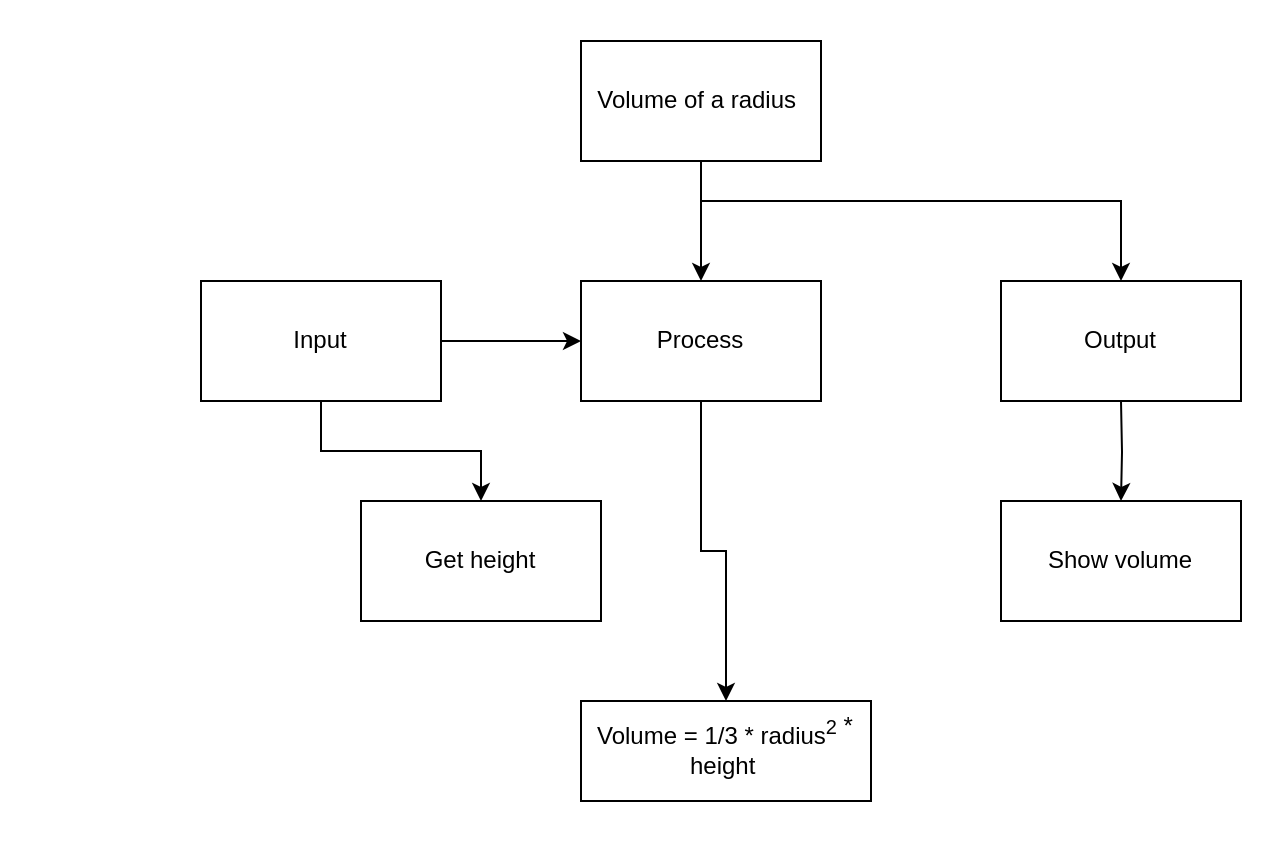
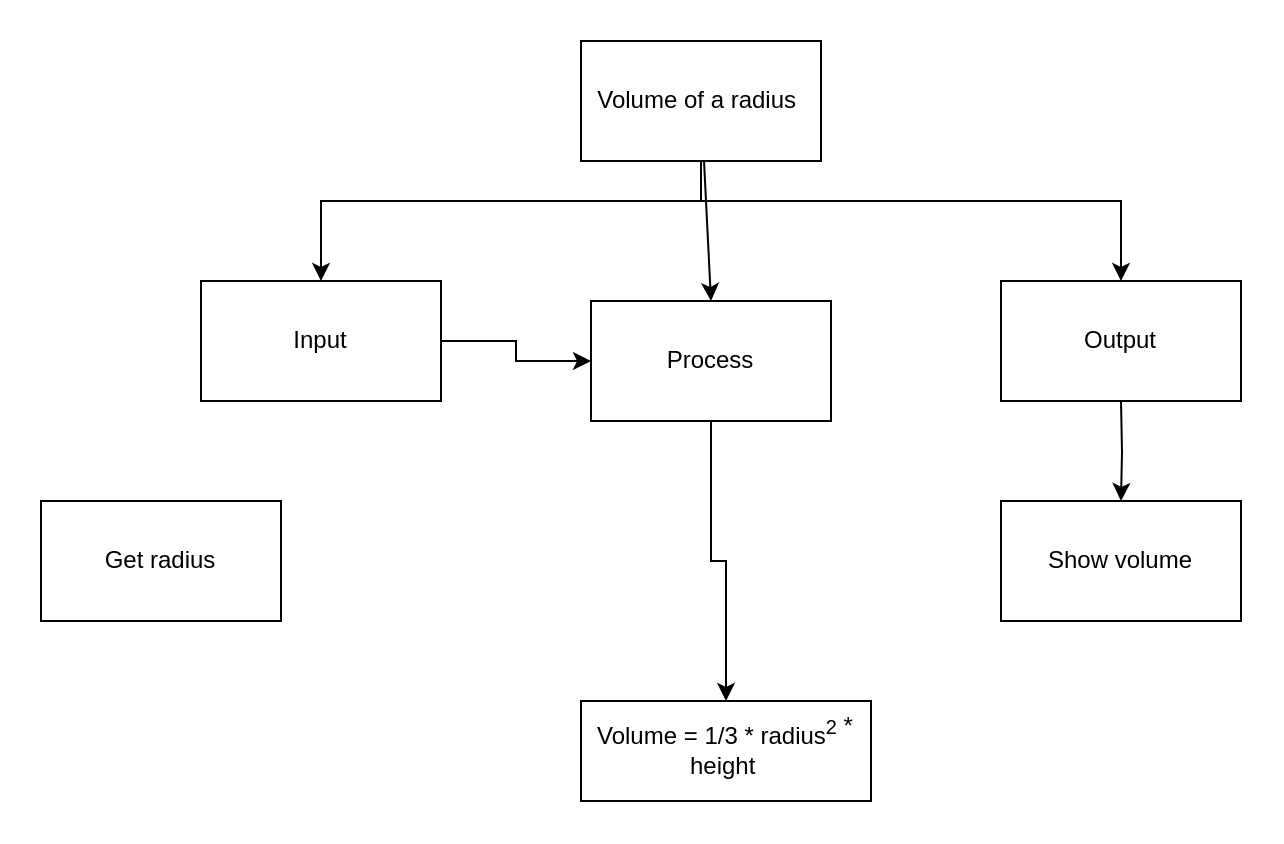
  <mxCell id="0" />
  <mxCell id="1" parent="0" />
  <mxCell id="2" style="edgeStyle=none;html=1;entryX=0.5;entryY=0;entryDx=0;entryDy=0;" edge="1" parent="1" source="5" target="13"><mxGeometry relative="1" as="geometry" /></mxCell>
  <mxCell id="3" style="edgeStyle=orthogonalEdgeStyle;html=1;entryX=0.5;entryY=0;entryDx=0;entryDy=0;rounded=0;" edge="1" parent="1" source="5" target="11"><mxGeometry relative="1" as="geometry"><mxPoint x="560" y="140" as="targetPoint" /><Array as="points"><mxPoint x="350" y="100" /><mxPoint x="560" y="100" /></Array></mxGeometry></mxCell>
+ <mxCell id="4" style="edgeStyle=orthogonalEdgeStyle;rounded=0;html=1;" edge="1" parent="1" source="5" target="16"><mxGeometry relative="1" as="geometry"><Array as="points"><mxPoint x="350" y="100" /><mxPoint x="160" y="100" /></Array></mxGeometry></mxCell>
  <mxCell id="5" value="Volume of a radius&amp;nbsp;" style="rounded=0;whiteSpace=wrap;html=1;" parent="1" vertex="1"><mxGeometry x="290" y="20" width="120" height="60" as="geometry" /></mxCell>
  <mxCell id="6" value="Show volume" style="rounded=0;whiteSpace=wrap;html=1;" parent="1" vertex="1"><mxGeometry x="500" y="250" width="120" height="60" as="geometry" /></mxCell>
  <mxCell id="7" value="Volume = 1/3 * radius&lt;sup&gt;2&lt;span style=&quot;font-size: 12px&quot;&gt;&amp;nbsp;* height&lt;/span&gt;&lt;/sup&gt;&lt;span style=&quot;font-size: 8.333px&quot;&gt;&amp;nbsp;&lt;/span&gt;" style="rounded=0;whiteSpace=wrap;html=1;" parent="1" vertex="1"><mxGeometry x="290" y="350" width="145" height="50" as="geometry" /></mxCell>
- <mxCell id="8" value="Get height" style="rounded=0;whiteSpace=wrap;html=1;" parent="1" vertex="1"><mxGeometry x="180" y="250" width="120" height="60" as="geometry" /></mxCell>
+ <mxCell id="9" value="Get radius" style="rounded=0;whiteSpace=wrap;html=1;" parent="1" vertex="1"><mxGeometry x="20" y="250" width="120" height="60" as="geometry" /></mxCell>
  <mxCell id="10" style="edgeStyle=orthogonalEdgeStyle;rounded=0;html=1;entryX=0.5;entryY=0;entryDx=0;entryDy=0;" edge="1" parent="1" target="6"><mxGeometry relative="1" as="geometry"><mxPoint x="560" y="200" as="sourcePoint" /><mxPoint x="560" y="290" as="targetPoint" /></mxGeometry></mxCell>
  <mxCell id="11" value="Output" style="rounded=0;whiteSpace=wrap;html=1;" parent="1" vertex="1"><mxGeometry x="500" y="140" width="120" height="60" as="geometry" /></mxCell>
  <mxCell id="12" style="edgeStyle=orthogonalEdgeStyle;rounded=0;html=1;" edge="1" parent="1" source="13" target="7"><mxGeometry relative="1" as="geometry" /></mxCell>
- <mxCell id="13" value="Process" style="rounded=0;whiteSpace=wrap;html=1;" parent="1" vertex="1"><mxGeometry x="290" y="140" width="120" height="60" as="geometry" /></mxCell>
+ <mxCell id="13" value="Process" style="rounded=0;whiteSpace=wrap;html=1;" parent="1" vertex="1"><mxGeometry x="295" y="150" width="120" height="60" as="geometry" /></mxCell>
  <mxCell id="14" style="edgeStyle=orthogonalEdgeStyle;rounded=0;html=1;" edge="1" parent="1" source="16" target="13"><mxGeometry relative="1" as="geometry"><mxPoint x="80" y="250" as="targetPoint" /></mxGeometry></mxCell>
- <mxCell id="15" style="edgeStyle=orthogonalEdgeStyle;rounded=0;html=1;" edge="1" parent="1" source="16" target="8"><mxGeometry relative="1" as="geometry" /></mxCell>
  <mxCell id="16" value="Input" style="rounded=0;whiteSpace=wrap;html=1;" parent="1" vertex="1"><mxGeometry x="100" y="140" width="120" height="60" as="geometry" /></mxCell>
